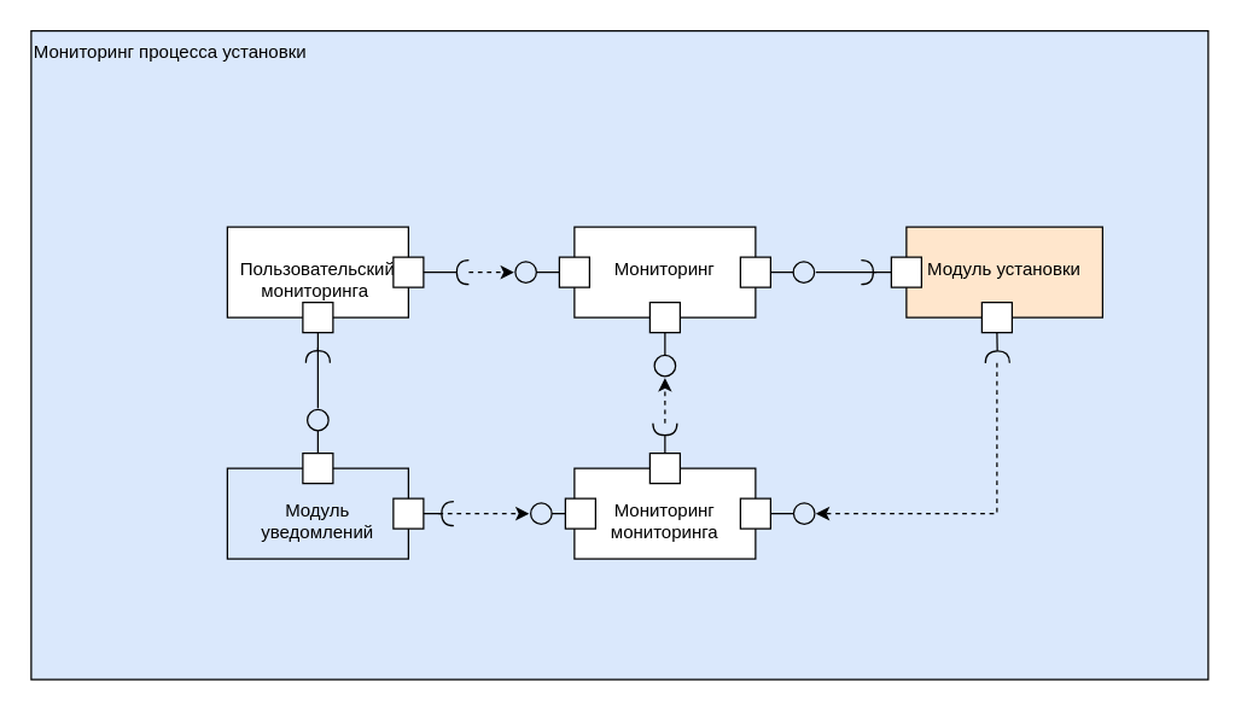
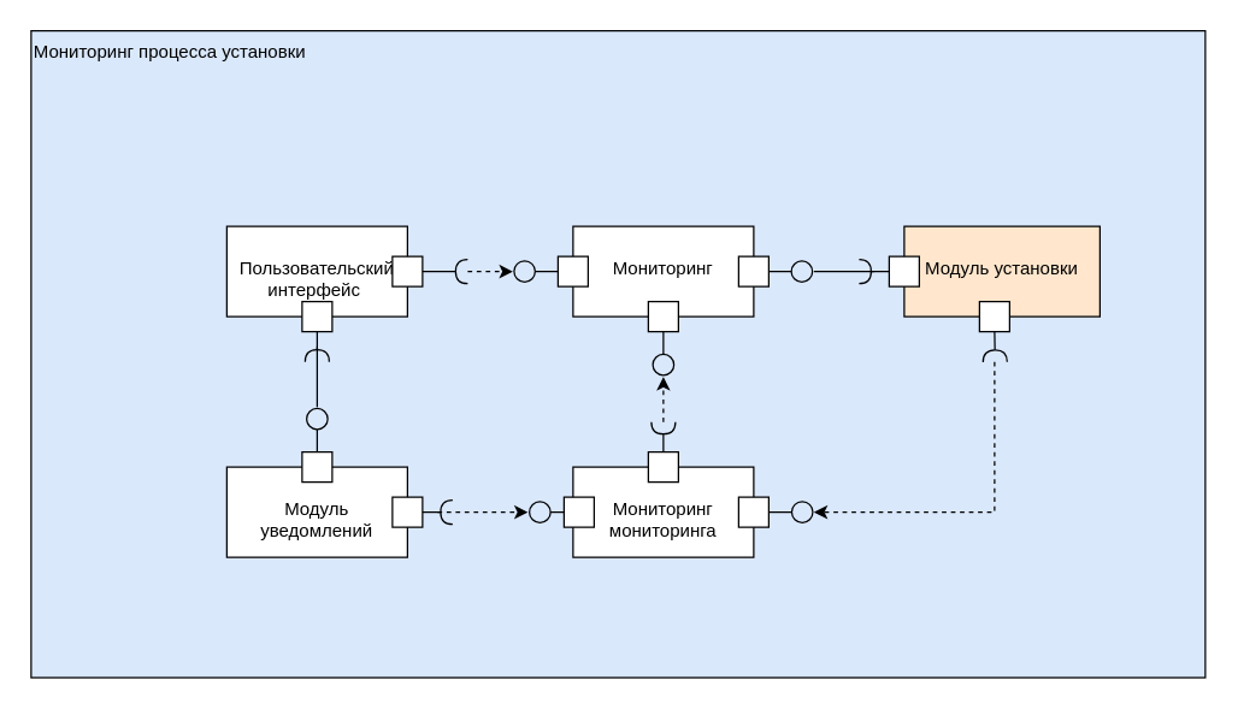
  <mxCell id="0" />
  <mxCell id="1" parent="0" />
  <mxCell id="2" value="Мониторинг процесса установки" style="rounded=0;whiteSpace=wrap;html=1;verticalAlign=top;align=left;fillColor=#dae8fc;" vertex="1" parent="1"><mxGeometry x="20" y="20" width="780" height="430" as="geometry" /></mxCell>
  <mxCell id="3" value="&#10;Мониторинг&#10;&#10;&#10;" style="rounded=0;whiteSpace=wrap;html=1;verticalAlign=top;" vertex="1" parent="1"><mxGeometry x="380" y="150" width="120" height="60" as="geometry" /></mxCell>
  <mxCell id="4" value="&#10;Модуль установки&#10;&#10;&#10;" style="rounded=0;whiteSpace=wrap;html=1;verticalAlign=top;fillColor=#ffe6cc;" vertex="1" parent="1"><mxGeometry x="600" y="150" width="130" height="60" as="geometry" /></mxCell>
  <mxCell id="5" value="&#10;Мониторинг мониторинга&#10;&#10;&#10;" style="rounded=0;whiteSpace=wrap;html=1;verticalAlign=top;" vertex="1" parent="1"><mxGeometry x="380" y="310" width="120" height="60" as="geometry" /></mxCell>
- <mxCell id="6" value="&#10;Пользовательский мониторинга&lt;span class=&quot;Apple-converted-space&quot;&gt;&amp;nbsp;&lt;/span&gt;&#10;&#10;&#10;" style="rounded=0;whiteSpace=wrap;html=1;verticalAlign=top;" vertex="1" parent="1"><mxGeometry x="150" y="150" width="120" height="60" as="geometry" /></mxCell>
- <mxCell id="7" value="&#10;Модуль уведомлений&#10;&#10;&#10;" style="rounded=0;whiteSpace=wrap;html=1;verticalAlign=top;fillColor=#dae8fc;" vertex="1" parent="1"><mxGeometry x="150" y="310" width="120" height="60" as="geometry" /></mxCell>
+ <mxCell id="6" value="&#10;Пользовательский интерфейс&lt;span class=&quot;Apple-converted-space&quot;&gt;&amp;nbsp;&lt;/span&gt;&#10;&#10;&#10;" style="rounded=0;whiteSpace=wrap;html=1;verticalAlign=top;" vertex="1" parent="1"><mxGeometry x="150" y="150" width="120" height="60" as="geometry" /></mxCell>
+ <mxCell id="7" value="&#10;Модуль уведомлений&#10;&#10;&#10;" style="rounded=0;whiteSpace=wrap;html=1;verticalAlign=top;" vertex="1" parent="1"><mxGeometry x="150" y="310" width="120" height="60" as="geometry" /></mxCell>
  <mxCell id="8" value="" style="whiteSpace=wrap;html=1;aspect=fixed;" vertex="1" parent="1"><mxGeometry x="374" y="330" width="20" height="20" as="geometry" /></mxCell>
  <mxCell id="9" value="" style="whiteSpace=wrap;html=1;aspect=fixed;" vertex="1" parent="1"><mxGeometry x="430" y="200" width="20" height="20" as="geometry" /></mxCell>
  <mxCell id="10" value="" style="whiteSpace=wrap;html=1;aspect=fixed;" vertex="1" parent="1"><mxGeometry x="430" y="300" width="20" height="20" as="geometry" /></mxCell>
  <mxCell id="11" value="" style="whiteSpace=wrap;html=1;aspect=fixed;" vertex="1" parent="1"><mxGeometry x="260" y="170" width="20" height="20" as="geometry" /></mxCell>
  <mxCell id="12" value="" style="whiteSpace=wrap;html=1;aspect=fixed;" vertex="1" parent="1"><mxGeometry x="200" y="200" width="20" height="20" as="geometry" /></mxCell>
  <mxCell id="13" value="" style="whiteSpace=wrap;html=1;aspect=fixed;" vertex="1" parent="1"><mxGeometry x="370" y="170" width="20" height="20" as="geometry" /></mxCell>
  <mxCell id="14" value="" style="whiteSpace=wrap;html=1;aspect=fixed;" vertex="1" parent="1"><mxGeometry x="490" y="170" width="20" height="20" as="geometry" /></mxCell>
  <mxCell id="15" value="" style="whiteSpace=wrap;html=1;aspect=fixed;" vertex="1" parent="1"><mxGeometry x="590" y="170" width="20" height="20" as="geometry" /></mxCell>
  <mxCell id="16" value="" style="whiteSpace=wrap;html=1;aspect=fixed;" vertex="1" parent="1"><mxGeometry x="490" y="330" width="20" height="20" as="geometry" /></mxCell>
  <mxCell id="17" value="" style="whiteSpace=wrap;html=1;aspect=fixed;" vertex="1" parent="1"><mxGeometry x="650" y="200" width="20" height="20" as="geometry" /></mxCell>
  <mxCell id="18" value="" style="whiteSpace=wrap;html=1;aspect=fixed;" vertex="1" parent="1"><mxGeometry x="260" y="330" width="20" height="20" as="geometry" /></mxCell>
  <mxCell id="19" value="" style="whiteSpace=wrap;html=1;aspect=fixed;" vertex="1" parent="1"><mxGeometry x="200" y="300" width="20" height="20" as="geometry" /></mxCell>
  <mxCell id="20" value="" style="endArrow=halfCircle;html=1;rounded=0;exitX=1;exitY=0.5;exitDx=0;exitDy=0;endFill=0;" edge="1" parent="1" source="11"><mxGeometry width="50" height="50" relative="1" as="geometry"><mxPoint x="370" y="250" as="sourcePoint" /><mxPoint x="310" y="180" as="targetPoint" /></mxGeometry></mxCell>
  <mxCell id="21" value="" style="endArrow=circle;html=1;rounded=0;exitX=0;exitY=0.5;exitDx=0;exitDy=0;entryX=0.41;entryY=0.372;entryDx=0;entryDy=0;entryPerimeter=0;endFill=0;strokeWidth=1;" edge="1" parent="1" source="13" target="2"><mxGeometry width="50" height="50" relative="1" as="geometry"><mxPoint x="360" y="230" as="sourcePoint" /><mxPoint x="410" y="180" as="targetPoint" /></mxGeometry></mxCell>
  <mxCell id="22" value="" style="endArrow=classic;html=1;rounded=0;dashed=1;" edge="1" parent="1"><mxGeometry width="50" height="50" relative="1" as="geometry"><mxPoint x="310" y="180" as="sourcePoint" /><mxPoint x="340" y="180" as="targetPoint" /></mxGeometry></mxCell>
  <mxCell id="23" value="" style="endArrow=halfCircle;html=1;rounded=0;endFill=0;exitX=0.5;exitY=0;exitDx=0;exitDy=0;" edge="1" parent="1" source="10"><mxGeometry width="50" height="50" relative="1" as="geometry"><mxPoint x="350" y="320" as="sourcePoint" /><mxPoint x="440" y="280" as="targetPoint" /></mxGeometry></mxCell>
  <mxCell id="24" value="" style="endArrow=circle;html=1;rounded=0;endFill=0;exitX=0.5;exitY=1;exitDx=0;exitDy=0;" edge="1" parent="1" source="9"><mxGeometry width="50" height="50" relative="1" as="geometry"><mxPoint x="350" y="320" as="sourcePoint" /><mxPoint x="440" y="250" as="targetPoint" /></mxGeometry></mxCell>
  <mxCell id="25" value="" style="endArrow=classic;html=1;rounded=0;dashed=1;" edge="1" parent="1"><mxGeometry width="50" height="50" relative="1" as="geometry"><mxPoint x="440" y="280" as="sourcePoint" /><mxPoint x="440" y="250" as="targetPoint" /></mxGeometry></mxCell>
  <mxCell id="26" value="" style="endArrow=halfCircle;html=1;rounded=0;endFill=0;exitX=1;exitY=0.5;exitDx=0;exitDy=0;" edge="1" parent="1" source="18"><mxGeometry width="50" height="50" relative="1" as="geometry"><mxPoint x="350" y="260" as="sourcePoint" /><mxPoint x="300" y="340" as="targetPoint" /></mxGeometry></mxCell>
  <mxCell id="27" value="" style="endArrow=circle;html=1;rounded=0;endFill=0;exitX=0;exitY=0.5;exitDx=0;exitDy=0;" edge="1" parent="1" source="8"><mxGeometry width="50" height="50" relative="1" as="geometry"><mxPoint x="350" y="260" as="sourcePoint" /><mxPoint x="350" y="340" as="targetPoint" /></mxGeometry></mxCell>
  <mxCell id="28" value="" style="endArrow=classic;html=1;rounded=0;dashed=1;" edge="1" parent="1"><mxGeometry width="50" height="50" relative="1" as="geometry"><mxPoint x="290" y="340" as="sourcePoint" /><mxPoint x="350" y="340" as="targetPoint" /></mxGeometry></mxCell>
  <mxCell id="29" value="" style="endArrow=halfCircle;html=1;rounded=0;exitX=0.5;exitY=1;exitDx=0;exitDy=0;endFill=0;" edge="1" parent="1" source="12"><mxGeometry width="50" height="50" relative="1" as="geometry"><mxPoint x="350" y="260" as="sourcePoint" /><mxPoint x="210" y="240" as="targetPoint" /></mxGeometry></mxCell>
  <mxCell id="30" value="" style="endArrow=circle;html=1;rounded=0;endFill=0;exitX=0.5;exitY=0;exitDx=0;exitDy=0;" edge="1" parent="1" source="19"><mxGeometry width="50" height="50" relative="1" as="geometry"><mxPoint x="350" y="260" as="sourcePoint" /><mxPoint x="210" y="270" as="targetPoint" /></mxGeometry></mxCell>
  <mxCell id="31" value="" style="endArrow=none;html=1;rounded=0;" edge="1" parent="1"><mxGeometry width="50" height="50" relative="1" as="geometry"><mxPoint x="210" y="270" as="sourcePoint" /><mxPoint x="210" y="230" as="targetPoint" /></mxGeometry></mxCell>
  <mxCell id="32" value="" style="endArrow=halfCircle;html=1;rounded=0;endFill=0;exitX=0;exitY=0.5;exitDx=0;exitDy=0;" edge="1" parent="1" source="15"><mxGeometry width="50" height="50" relative="1" as="geometry"><mxPoint x="350" y="260" as="sourcePoint" /><mxPoint x="570" y="180" as="targetPoint" /></mxGeometry></mxCell>
  <mxCell id="33" value="" style="endArrow=circle;html=1;rounded=0;endFill=0;exitX=1;exitY=0.5;exitDx=0;exitDy=0;" edge="1" parent="1" source="14"><mxGeometry width="50" height="50" relative="1" as="geometry"><mxPoint x="350" y="260" as="sourcePoint" /><mxPoint x="540" y="180" as="targetPoint" /></mxGeometry></mxCell>
  <mxCell id="34" value="" style="endArrow=none;html=1;rounded=0;endFill=0;" edge="1" parent="1"><mxGeometry width="50" height="50" relative="1" as="geometry"><mxPoint x="580" y="180" as="sourcePoint" /><mxPoint x="540" y="180" as="targetPoint" /></mxGeometry></mxCell>
  <mxCell id="35" value="" style="endArrow=halfCircle;html=1;rounded=0;endFill=0;exitX=0.5;exitY=1;exitDx=0;exitDy=0;entryX=0.821;entryY=0.512;entryDx=0;entryDy=0;entryPerimeter=0;" edge="1" parent="1" source="17" target="2"><mxGeometry width="50" height="50" relative="1" as="geometry"><mxPoint x="350" y="260" as="sourcePoint" /><mxPoint x="640" y="240" as="targetPoint" /></mxGeometry></mxCell>
  <mxCell id="36" value="" style="endArrow=circle;html=1;rounded=0;endFill=0;exitX=1;exitY=0.5;exitDx=0;exitDy=0;entryX=0.667;entryY=0.744;entryDx=0;entryDy=0;entryPerimeter=0;" edge="1" parent="1" source="16" target="2"><mxGeometry width="50" height="50" relative="1" as="geometry"><mxPoint x="350" y="260" as="sourcePoint" /><mxPoint x="520" y="340" as="targetPoint" /></mxGeometry></mxCell>
  <mxCell id="37" value="" style="endArrow=classic;html=1;rounded=0;dashed=1;" edge="1" parent="1"><mxGeometry width="50" height="50" relative="1" as="geometry"><mxPoint x="660" y="240" as="sourcePoint" /><mxPoint x="540" y="340" as="targetPoint" /><Array as="points"><mxPoint x="660" y="340" /></Array></mxGeometry></mxCell>
